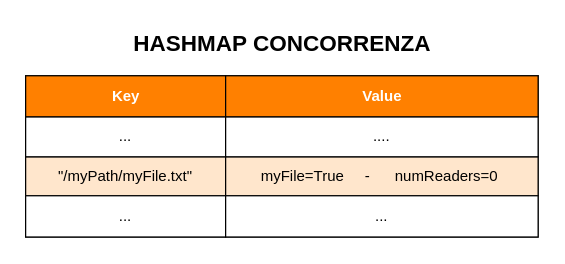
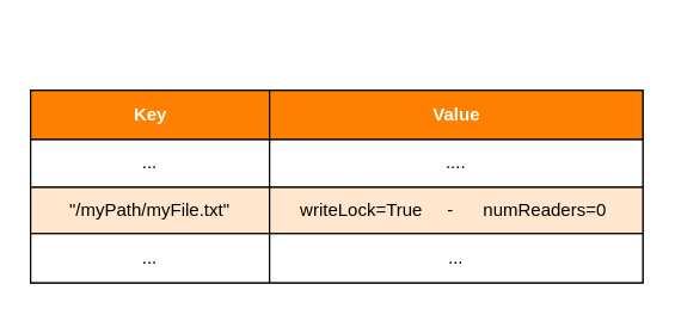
  <mxCell id="0" />
  <mxCell id="1" parent="0" />
  <mxCell id="2" value="Assets" style="childLayout=tableLayout;recursiveResize=0;strokeColor=default;fillColor=#dae8fc;shadow=0;movable=1;resizable=1;rotatable=1;deletable=1;editable=1;locked=0;connectable=1;fillStyle=auto;rounded=0;" vertex="1" parent="1"><mxGeometry x="20" y="60" width="410" height="129" as="geometry" /></mxCell>
  <mxCell id="3" style="shape=tableRow;horizontal=0;startSize=0;swimlaneHead=0;swimlaneBody=0;top=0;left=0;bottom=0;right=0;dropTarget=0;collapsible=0;recursiveResize=0;expand=0;fontStyle=0;strokeColor=inherit;fillColor=#ffffff;" vertex="1" parent="2"><mxGeometry width="410" height="33" as="geometry" /></mxCell>
  <mxCell id="4" value="Key" style="connectable=0;recursiveResize=0;strokeColor=inherit;fillColor=#FF8000;align=center;fontStyle=1;fontColor=#FFFFFF;html=1;" vertex="1" parent="3"><mxGeometry width="160" height="33" as="geometry"><mxRectangle width="160" height="33" as="alternateBounds" /></mxGeometry></mxCell>
  <mxCell id="5" value="Value" style="connectable=0;recursiveResize=0;strokeColor=inherit;fillColor=#FF8000;align=center;fontStyle=1;fontColor=#FFFFFF;html=1;" vertex="1" parent="3"><mxGeometry x="160" width="250" height="33" as="geometry"><mxRectangle width="250" height="33" as="alternateBounds" /></mxGeometry></mxCell>
  <mxCell id="6" value="" style="shape=tableRow;horizontal=0;startSize=0;swimlaneHead=0;swimlaneBody=0;top=0;left=0;bottom=0;right=0;dropTarget=0;collapsible=0;recursiveResize=0;expand=0;fontStyle=0;strokeColor=inherit;fillColor=#ffffff;" vertex="1" parent="2"><mxGeometry y="33" width="410" height="32" as="geometry" /></mxCell>
  <mxCell id="7" value="..." style="connectable=0;recursiveResize=0;strokeColor=inherit;fillColor=inherit;align=center;whiteSpace=wrap;html=1;" vertex="1" parent="6"><mxGeometry width="160" height="32" as="geometry"><mxRectangle width="160" height="32" as="alternateBounds" /></mxGeometry></mxCell>
  <mxCell id="8" value="...." style="connectable=0;recursiveResize=0;strokeColor=inherit;fillColor=inherit;align=center;whiteSpace=wrap;html=1;" vertex="1" parent="6"><mxGeometry x="160" width="250" height="32" as="geometry"><mxRectangle width="250" height="32" as="alternateBounds" /></mxGeometry></mxCell>
  <mxCell id="9" value="" style="shape=tableRow;horizontal=0;startSize=0;swimlaneHead=0;swimlaneBody=0;top=0;left=0;bottom=0;right=0;dropTarget=0;collapsible=0;recursiveResize=0;expand=0;fontStyle=1;strokeColor=inherit;fillColor=#EAF2D3;" vertex="1" parent="2"><mxGeometry y="65" width="410" height="31" as="geometry" /></mxCell>
  <mxCell id="10" value="&quot;/myPath/myFile.txt&quot;" style="connectable=0;recursiveResize=0;strokeColor=default;fillColor=#ffe6cc;whiteSpace=wrap;html=1;" vertex="1" parent="9"><mxGeometry width="160" height="31" as="geometry"><mxRectangle width="160" height="31" as="alternateBounds" /></mxGeometry></mxCell>
- <mxCell id="11" value="myFile=True &amp;nbsp; &amp;nbsp; - &amp;nbsp; &amp;nbsp; &amp;nbsp;numReaders=0&amp;nbsp;" style="connectable=0;recursiveResize=0;strokeColor=default;fillColor=#ffe6cc;whiteSpace=wrap;html=1;" vertex="1" parent="9"><mxGeometry x="160" width="250" height="31" as="geometry"><mxRectangle width="250" height="31" as="alternateBounds" /></mxGeometry></mxCell>
+ <mxCell id="11" value="writeLock=True &amp;nbsp; &amp;nbsp; - &amp;nbsp; &amp;nbsp; &amp;nbsp;numReaders=0&amp;nbsp;" style="connectable=0;recursiveResize=0;strokeColor=default;fillColor=#ffe6cc;whiteSpace=wrap;html=1;" vertex="1" parent="9"><mxGeometry x="160" width="250" height="31" as="geometry"><mxRectangle width="250" height="31" as="alternateBounds" /></mxGeometry></mxCell>
  <mxCell id="12" value="" style="shape=tableRow;horizontal=0;startSize=0;swimlaneHead=0;swimlaneBody=0;top=0;left=0;bottom=0;right=0;dropTarget=0;collapsible=0;recursiveResize=0;expand=0;fontStyle=0;strokeColor=inherit;fillColor=#ffffff;" vertex="1" parent="2"><mxGeometry y="96" width="410" height="33" as="geometry" /></mxCell>
  <mxCell id="13" value="..." style="connectable=0;recursiveResize=0;strokeColor=inherit;fillColor=inherit;fontStyle=0;align=center;whiteSpace=wrap;html=1;" vertex="1" parent="12"><mxGeometry width="160" height="33" as="geometry"><mxRectangle width="160" height="33" as="alternateBounds" /></mxGeometry></mxCell>
  <mxCell id="14" value="..." style="connectable=0;recursiveResize=0;strokeColor=inherit;fillColor=inherit;fontStyle=0;align=center;whiteSpace=wrap;html=1;" vertex="1" parent="12"><mxGeometry x="160" width="250" height="33" as="geometry"><mxRectangle width="250" height="33" as="alternateBounds" /></mxGeometry></mxCell>
- <mxCell id="15" value="&lt;b&gt;&lt;font style=&quot;font-size: 18px;&quot;&gt;HASHMAP CONCORRENZA&lt;/font&gt;&lt;/b&gt;" style="text;html=1;strokeColor=none;fillColor=none;align=center;verticalAlign=middle;whiteSpace=wrap;rounded=0;" vertex="1" parent="1"><mxGeometry x="66.5" y="20" width="317" height="30" as="geometry" /></mxCell>
